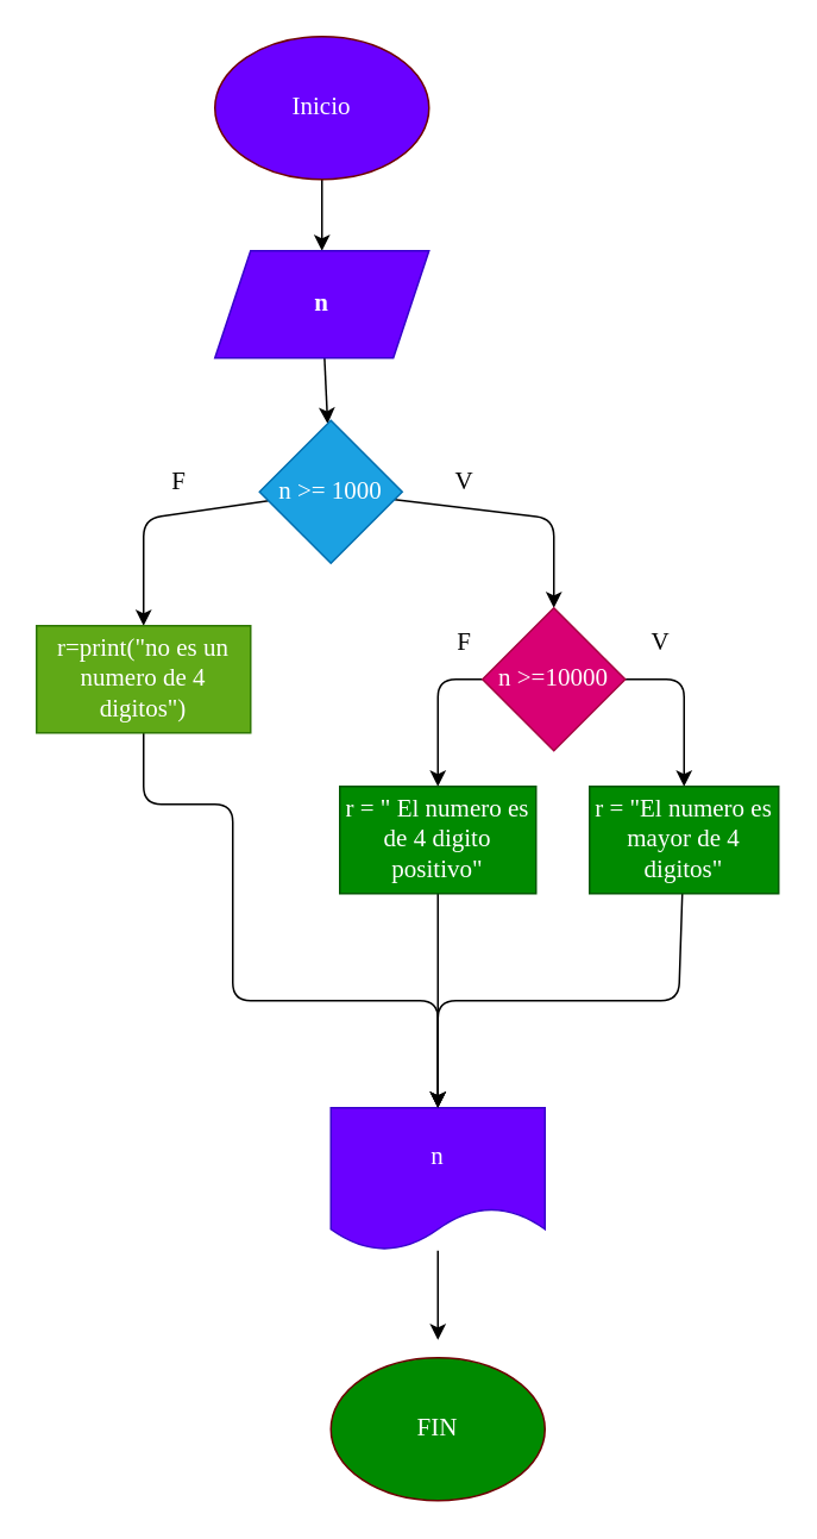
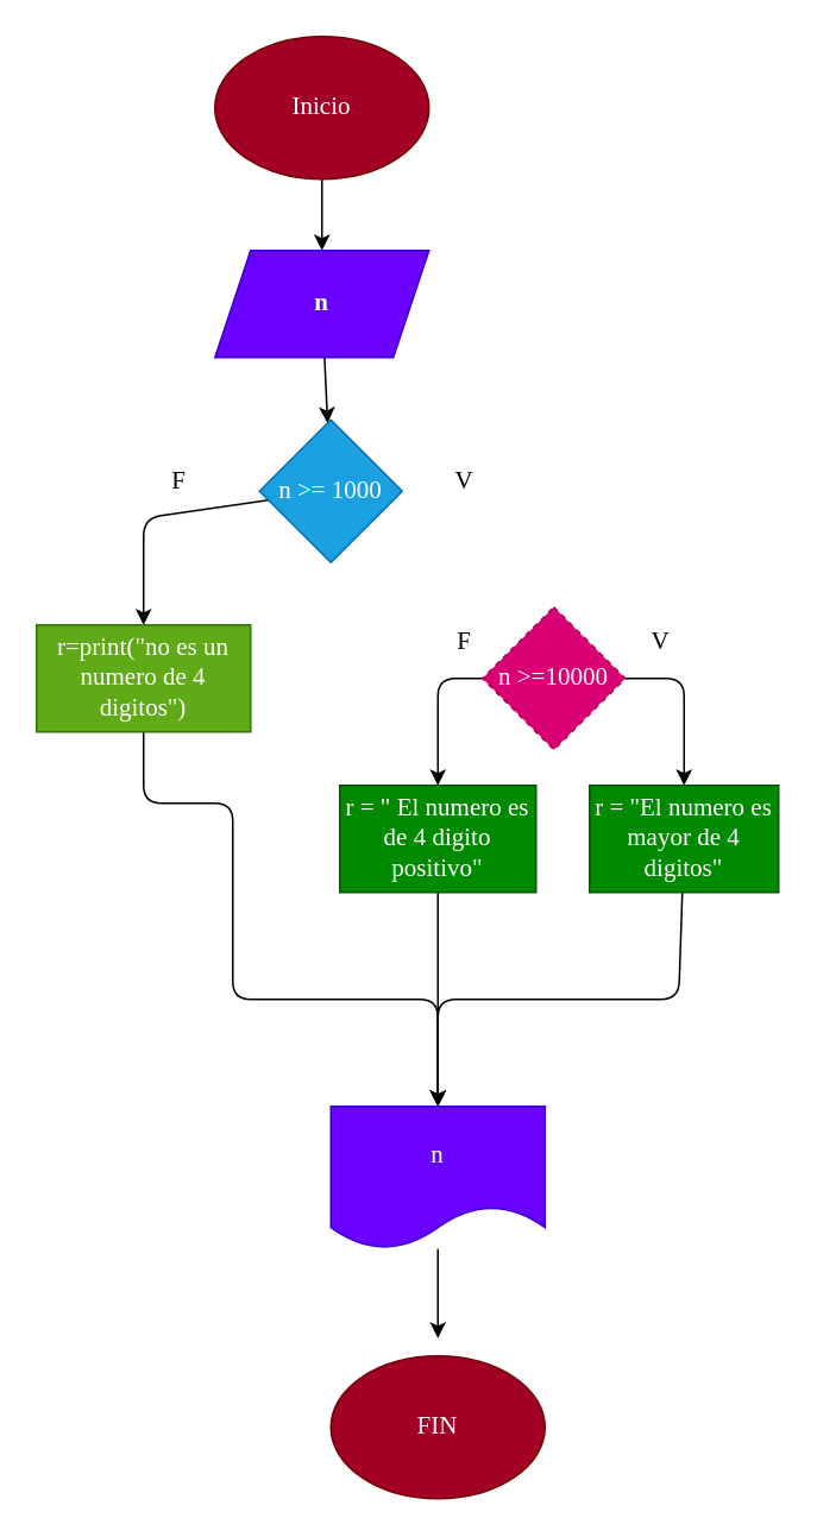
  <mxCell id="0" />
  <mxCell id="1" parent="0" />
  <mxCell id="2" value="" style="edgeStyle=none;html=1;fontSize=14;" parent="1" target="4" edge="1"><mxGeometry relative="1" as="geometry"><mxPoint x="180" y="100" as="sourcePoint" /></mxGeometry></mxCell>
  <mxCell id="3" value="" style="edgeStyle=none;html=1;fontFamily=Comic Sans MS;fontSize=14;" parent="1" source="4" target="7" edge="1"><mxGeometry relative="1" as="geometry" /></mxCell>
  <mxCell id="4" value="n" style="shape=parallelogram;perimeter=parallelogramPerimeter;whiteSpace=wrap;html=1;fixedSize=1;fontSize=14;fontFamily=Comic Sans MS;fontStyle=1;fillColor=#6a00ff;fontColor=#ffffff;strokeColor=#3700CC;" parent="1" vertex="1"><mxGeometry x="120" y="140" width="120" height="60" as="geometry" /></mxCell>
- <mxCell id="5" style="edgeStyle=none;html=1;entryX=0.5;entryY=0;entryDx=0;entryDy=0;fontFamily=Comic Sans MS;fontSize=14;" parent="1" source="7" target="16" edge="1"><mxGeometry relative="1" as="geometry"><mxPoint x="280" y="350" as="targetPoint" /><Array as="points"><mxPoint x="310" y="290" /></Array></mxGeometry></mxCell>
  <mxCell id="6" style="edgeStyle=none;html=1;entryX=0.5;entryY=0;entryDx=0;entryDy=0;fontFamily=Comic Sans MS;fontSize=14;" parent="1" source="7" target="9" edge="1"><mxGeometry relative="1" as="geometry"><Array as="points"><mxPoint x="80" y="290" /></Array></mxGeometry></mxCell>
  <mxCell id="7" value="n &amp;gt;= 1000" style="rhombus;whiteSpace=wrap;html=1;fontFamily=Comic Sans MS;fontSize=14;fillColor=#1ba1e2;fontColor=#ffffff;strokeColor=#006EAF;" parent="1" vertex="1"><mxGeometry x="145" y="235" width="80" height="80" as="geometry" /></mxCell>
  <mxCell id="8" style="edgeStyle=none;html=1;entryX=0.5;entryY=0;entryDx=0;entryDy=0;fontFamily=Comic Sans MS;fontSize=14;" parent="1" source="9" target="13" edge="1"><mxGeometry relative="1" as="geometry"><Array as="points"><mxPoint x="80" y="450" /><mxPoint x="130" y="450" /><mxPoint x="130" y="560" /><mxPoint x="245" y="560" /></Array></mxGeometry></mxCell>
  <mxCell id="9" value="r=print(&quot;no es un numero de 4 digitos&quot;)" style="rounded=0;whiteSpace=wrap;html=1;fontFamily=Comic Sans MS;fontSize=14;fillColor=#60a917;fontColor=#ffffff;strokeColor=#2D7600;" parent="1" vertex="1"><mxGeometry x="20" y="350" width="120" height="60" as="geometry" /></mxCell>
  <mxCell id="10" value="F" style="text;html=1;strokeColor=none;fillColor=none;align=center;verticalAlign=middle;whiteSpace=wrap;rounded=0;fontFamily=Comic Sans MS;fontSize=14;" parent="1" vertex="1"><mxGeometry x="90" y="260" width="20" height="20" as="geometry" /></mxCell>
  <mxCell id="11" value="V" style="text;html=1;strokeColor=none;fillColor=none;align=center;verticalAlign=middle;whiteSpace=wrap;rounded=0;fontFamily=Comic Sans MS;fontSize=14;" parent="1" vertex="1"><mxGeometry x="250" y="260" width="20" height="20" as="geometry" /></mxCell>
  <mxCell id="12" value="" style="edgeStyle=none;html=1;fontFamily=Comic Sans MS;fontSize=14;" parent="1" source="13" edge="1"><mxGeometry relative="1" as="geometry"><mxPoint x="245" y="750" as="targetPoint" /></mxGeometry></mxCell>
  <mxCell id="13" value="n" style="shape=document;whiteSpace=wrap;html=1;boundedLbl=1;fontFamily=Comic Sans MS;fontSize=14;fillColor=#6a00ff;fontColor=#ffffff;strokeColor=#3700CC;" parent="1" vertex="1"><mxGeometry x="185" y="620" width="120" height="80" as="geometry" /></mxCell>
  <mxCell id="14" style="edgeStyle=none;html=1;entryX=0.5;entryY=0;entryDx=0;entryDy=0;fontFamily=Comic Sans MS;fontSize=14;" parent="1" source="16" target="18" edge="1"><mxGeometry relative="1" as="geometry"><Array as="points"><mxPoint x="383" y="380" /></Array></mxGeometry></mxCell>
  <mxCell id="15" style="edgeStyle=none;html=1;entryX=0.5;entryY=0;entryDx=0;entryDy=0;fontFamily=Comic Sans MS;fontSize=14;" parent="1" source="16" target="20" edge="1"><mxGeometry relative="1" as="geometry"><Array as="points"><mxPoint x="245" y="380" /></Array></mxGeometry></mxCell>
- <mxCell id="16" value="n &amp;gt;=10000" style="rhombus;whiteSpace=wrap;html=1;fontFamily=Comic Sans MS;fontSize=14;fillColor=#d80073;fontColor=#ffffff;strokeColor=#A50040;" parent="1" vertex="1"><mxGeometry x="270" y="340" width="80" height="80" as="geometry" /></mxCell>
+ <mxCell id="16" value="n &amp;gt;=10000" style="rhombus;whiteSpace=wrap;html=1;fontFamily=Comic Sans MS;fontSize=14;fillColor=#d80073;fontColor=#ffffff;strokeColor=#A50040;dashed=1;" parent="1" vertex="1"><mxGeometry x="270" y="340" width="80" height="80" as="geometry" /></mxCell>
  <mxCell id="17" style="edgeStyle=none;html=1;fontFamily=Comic Sans MS;fontSize=14;entryX=0.5;entryY=0;entryDx=0;entryDy=0;" parent="1" source="18" target="13" edge="1"><mxGeometry relative="1" as="geometry"><mxPoint x="230" y="590" as="targetPoint" /><Array as="points"><mxPoint x="380" y="560" /><mxPoint x="245" y="560" /></Array></mxGeometry></mxCell>
  <mxCell id="18" value="r = &quot;El numero es mayor de 4 digitos&quot;" style="rounded=0;whiteSpace=wrap;html=1;fontFamily=Comic Sans MS;fontSize=14;fillColor=#008a00;fontColor=#ffffff;strokeColor=#005700;" parent="1" vertex="1"><mxGeometry x="330" y="440" width="106" height="60" as="geometry" /></mxCell>
  <mxCell id="19" style="edgeStyle=none;html=1;entryX=0.5;entryY=0;entryDx=0;entryDy=0;fontFamily=Comic Sans MS;fontSize=14;" parent="1" source="20" target="13" edge="1"><mxGeometry relative="1" as="geometry" /></mxCell>
  <mxCell id="20" value="r = &quot; El numero es de 4 digito positivo&quot;" style="rounded=0;whiteSpace=wrap;html=1;fontFamily=Comic Sans MS;fontSize=14;fillColor=#008a00;fontColor=#ffffff;strokeColor=#005700;" parent="1" vertex="1"><mxGeometry x="190" y="440" width="110" height="60" as="geometry" /></mxCell>
  <mxCell id="21" value="F" style="text;html=1;strokeColor=none;fillColor=none;align=center;verticalAlign=middle;whiteSpace=wrap;rounded=0;fontFamily=Comic Sans MS;fontSize=14;" parent="1" vertex="1"><mxGeometry x="250" y="350" width="20" height="20" as="geometry" /></mxCell>
  <mxCell id="22" value="V" style="text;html=1;strokeColor=none;fillColor=none;align=center;verticalAlign=middle;whiteSpace=wrap;rounded=0;fontFamily=Comic Sans MS;fontSize=14;" parent="1" vertex="1"><mxGeometry x="360" y="350" width="20" height="20" as="geometry" /></mxCell>
- <mxCell id="23" value="Inicio" style="ellipse;whiteSpace=wrap;html=1;fontFamily=Comic Sans MS;fontSize=14;fillColor=#6a00ff;fontColor=#ffffff;strokeColor=#6F0000;" parent="1" vertex="1"><mxGeometry x="120" y="20" width="120" height="80" as="geometry" /></mxCell>
- <mxCell id="24" value="FIN" style="ellipse;whiteSpace=wrap;html=1;fontFamily=Comic Sans MS;fontSize=14;fillColor=#008a00;fontColor=#ffffff;strokeColor=#6F0000;" parent="1" vertex="1"><mxGeometry x="185" y="760" width="120" height="80" as="geometry" /></mxCell>
+ <mxCell id="23" value="Inicio" style="ellipse;whiteSpace=wrap;html=1;fontFamily=Comic Sans MS;fontSize=14;fillColor=#a20025;fontColor=#ffffff;strokeColor=#6F0000;" parent="1" vertex="1"><mxGeometry x="120" y="20" width="120" height="80" as="geometry" /></mxCell>
+ <mxCell id="24" value="FIN" style="ellipse;whiteSpace=wrap;html=1;fontFamily=Comic Sans MS;fontSize=14;fillColor=#a20025;fontColor=#ffffff;strokeColor=#6F0000;" parent="1" vertex="1"><mxGeometry x="185" y="760" width="120" height="80" as="geometry" /></mxCell>
